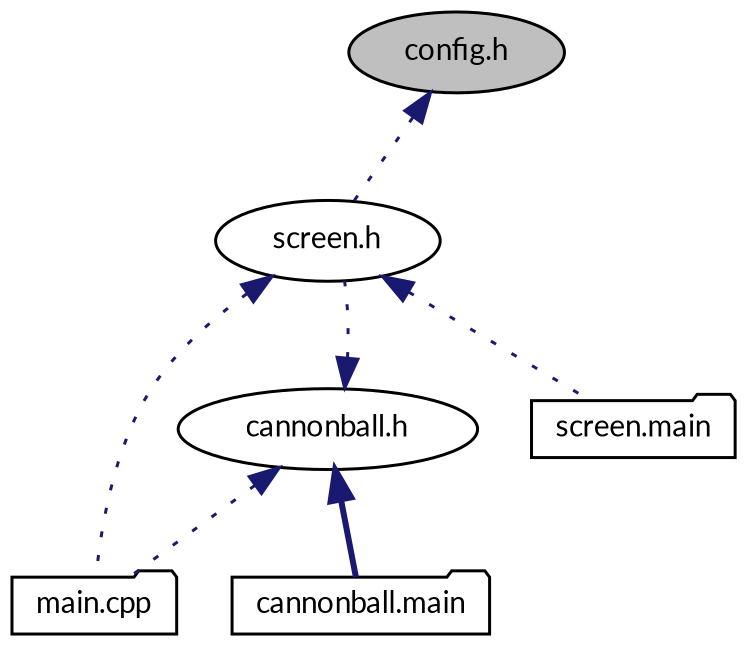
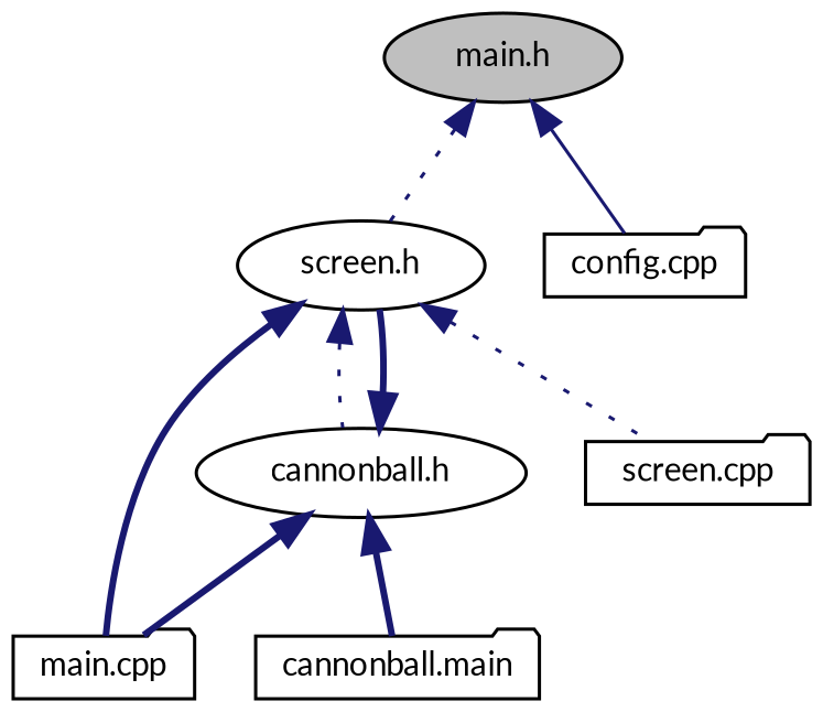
  digraph {
    fontname=Lato
    node [color=black fillcolor=white fontname=Lato fontsize=10 shape=folder style=filled]
    edge [color=midnightblue dir=back fontname=Lato fontsize=10 labelfontname=Helvetica labelfontsize=10 style=dotted]
-   n1 [fillcolor=grey75 fontcolor=black height=0.2 label="config.h" shape=ellipse width=0.4]
+   n1 [fillcolor=grey75 fontcolor=black height=0.2 label="main.h" shape=ellipse width=0.4]
    n2 [height=0.2 label="screen.h" shape=ellipse width=0.4]
+   n3 [height=0.2 label="config.cpp" width=0.4]
    n4 [height=0.2 label="cannonball.h" shape=ellipse width=0.4]
    n5 [height=0.2 label="main.cpp" width=0.4]
-   n6 [height=0.2 label="screen.main" width=0.4]
+   n6 [height=0.2 label="screen.cpp" width=0.4]
    n7 [height=0.2 label="cannonball.main" width=0.4]
    n1 -> n2
-   n2 -> n5
+   n1 -> n3 [style=solid]
+   n2 -> n4
+   n2 -> n5 [style=bold]
    n2 -> n6
-   n4 -> n2
-   n4 -> n5
+   n4 -> n2 [style=bold]
+   n4 -> n5 [style=bold]
    n4 -> n7 [style=bold]
  }
